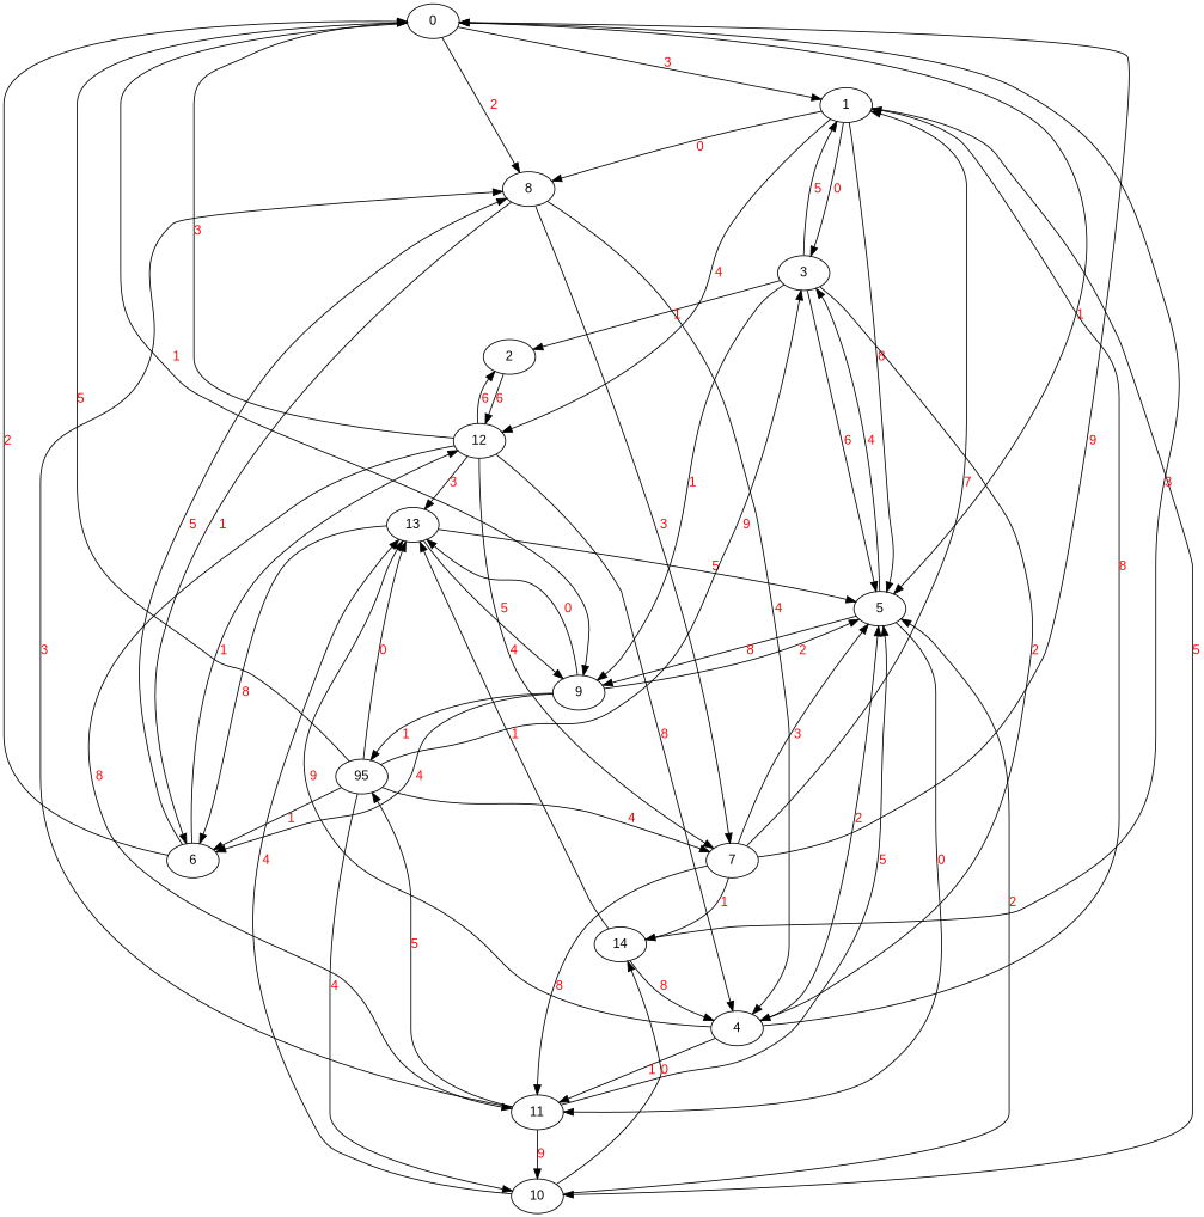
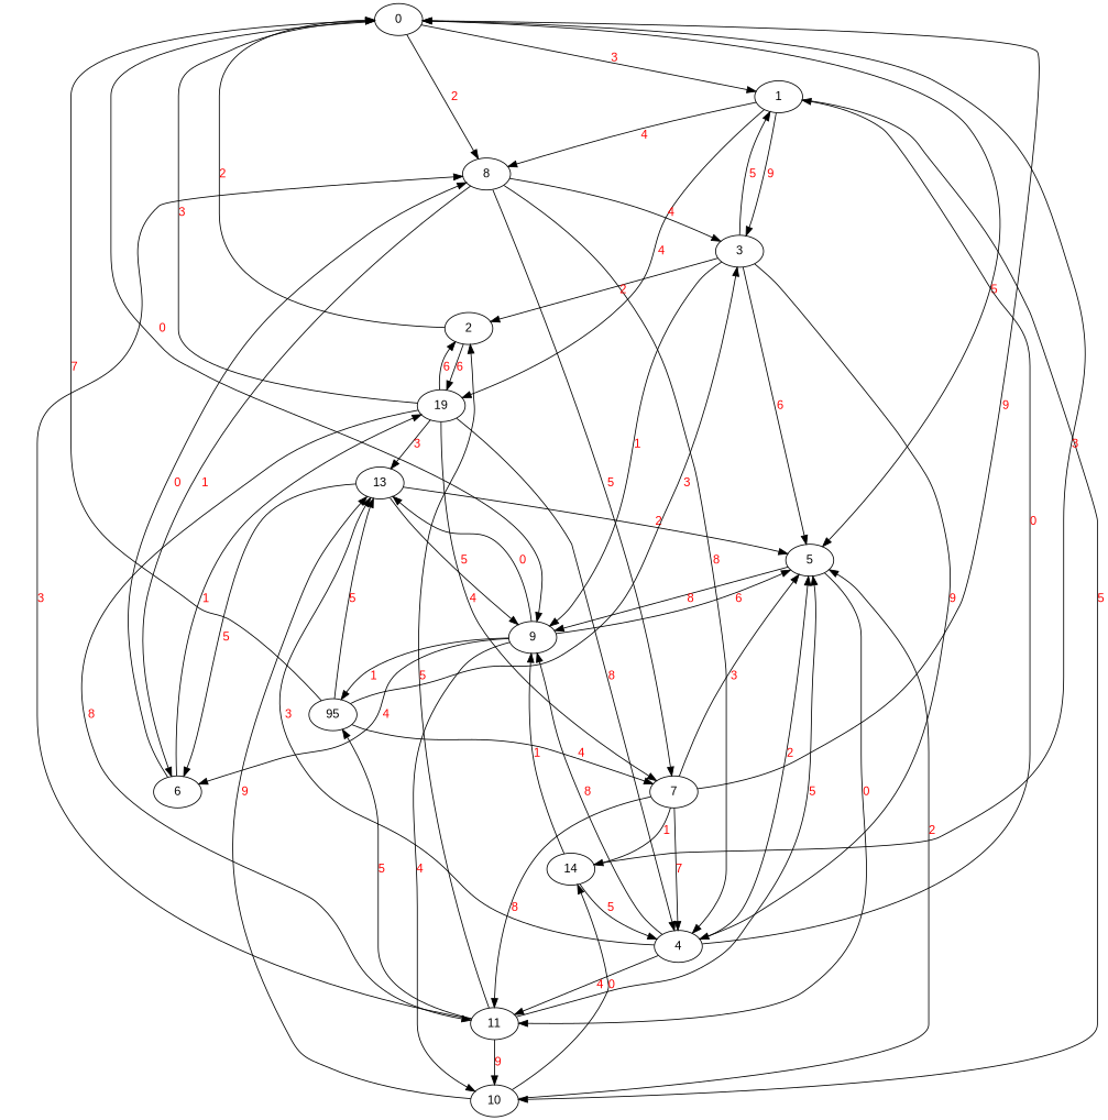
  digraph {
    fontname="Liberation Sans"
    node [fontname="Liberation Sans"]
    edge [fontcolor=red fontname="Liberation Sans"]
    0
    1
    8
    5
    9
    3
    10
-   12
+   12 [label=19]
    4
    7
    6
    11
    13
    n14 [label=95]
    2
    14
    0 -> 1 [label=3]
    0 -> 8 [label=2]
-   0 -> 5 [label=1]
-   0 -> 9 [label=1]
-   1 -> 8 [label=0]
-   1 -> 5 [label=8]
-   1 -> 3 [label=0]
+   0 -> 5 [label=5]
+   0 -> 9 [label=0]
+   1 -> 8 [label=4]
+   1 -> 3 [label=9]
    1 -> 10 [label=5]
    1 -> 12 [label=4]
-   8 -> 4 [label=4]
-   8 -> 7 [label=3]
+   8 -> 4 [label=8]
+   8 -> 7 [label=5]
    8 -> 6 [label=1]
    5 -> 9 [label=8]
-   5 -> 3 [label=4]
+   8 -> 3 [label=4]
    5 -> 11 [label=0]
-   9 -> 5 [label=2]
+   9 -> 5 [label=6]
    9 -> 6 [label=4]
    9 -> 13 [label=0]
    9 -> n14 [label=1]
    3 -> 1 [label=5]
    3 -> 5 [label=6]
    3 -> 9 [label=1]
-   3 -> 4 [label=2]
-   3 -> 2 [label=1]
+   3 -> 4 [label=9]
+   3 -> 2 [label=2]
    10 -> 5 [label=2]
-   10 -> 13 [label=4]
+   10 -> 13 [label=9]
    10 -> 14 [label=0]
    12 -> 0 [label=3]
    12 -> 4 [label=8]
    12 -> 7 [label=4]
    12 -> 11 [label=8]
    12 -> 13 [label=3]
    12 -> 2 [label=6]
-   4 -> 1 [label=8]
+   4 -> 1 [label=0]
    4 -> 5 [label=2]
-   4 -> 11 [label=1]
-   4 -> 13 [label=9]
+   4 -> 9 [label=8]
+   4 -> 11 [label=4]
+   4 -> 13 [label=3]
    7 -> 0 [label=9]
-   7 -> 1 [label=7]
+   7 -> 4 [label=7]
    7 -> 5 [label=3]
    7 -> 11 [label=8]
    7 -> 14 [label=1]
-   6 -> 8 [label=5]
+   6 -> 8 [label=0]
    6 -> 12 [label=1]
    11 -> 8 [label=3]
    11 -> 5 [label=5]
    11 -> 10 [label=9]
    11 -> n14 [label=5]
-   13 -> 5 [label=5]
+   11 -> 2 [label=5]
+   13 -> 5 [label=2]
    13 -> 9 [label=5]
-   13 -> 6 [label=8]
-   n14 -> 0 [label=5]
-   n14 -> 3 [label=9]
-   n14 -> 10 [label=4]
+   13 -> 6 [label=5]
+   n14 -> 0 [label=7]
+   n14 -> 3 [label=3]
+   9 -> 10 [label=4]
    n14 -> 7 [label=4]
-   n14 -> 6 [label=1]
-   n14 -> 13 [label=0]
-   6 -> 0 [label=2]
+   n14 -> 13 [label=5]
+   2 -> 0 [label=2]
    2 -> 12 [label=6]
    14 -> 0 [label=3]
-   14 -> 13 [label=1]
-   14 -> 4 [label=8]
+   14 -> 9 [label=1]
+   14 -> 4 [label=5]
  }
